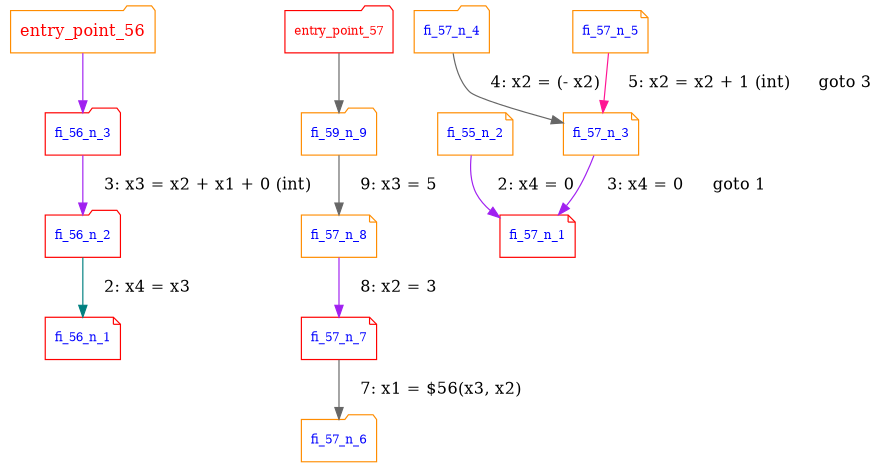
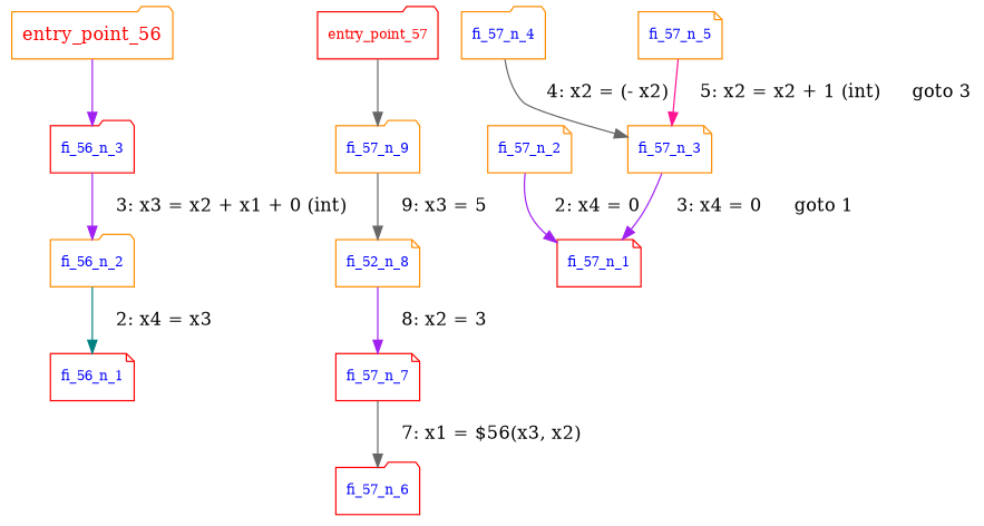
  digraph {
    node [color=darkorange fontcolor=blue shape=folder fontsize=10 peripheries=1]
    edge [color=purple dir=one fontcolor=black penwidth=1 style=filled]
    n1 [fontcolor=red label=entry_point_56 fontsize="" peripheries=""]
    fi_56_n_3 [color=red]
-   fi_56_n_2 [color=red]
+   fi_56_n_2
    fi_56_n_1 [color=red shape=note]
    n5 [color=red fontcolor=red label=entry_point_57]
-   fi_57_n_9 [label=fi_59_n_9]
-   fi_57_n_8 [shape=note]
+   fi_57_n_9
+   fi_57_n_8 [shape=note label=fi_52_n_8]
    fi_57_n_7 [color=red shape=note]
-   fi_57_n_6
+   fi_57_n_6 [color=red]
    fi_57_n_3 [shape=note]
    fi_57_n_4
    fi_57_n_5 [shape=note]
    fi_57_n_1 [color=red shape=note]
-   fi_57_n_2 [shape=note label=fi_55_n_2]
+   fi_57_n_2 [shape=note]
    n1 -> fi_56_n_3
    fi_56_n_3 -> fi_56_n_2 [label="    3:	x3 = x2 + x1 + 0 (int)"]
    fi_56_n_2 -> fi_56_n_1 [color=teal label="    2:	x4 = x3"]
    n5 -> fi_57_n_9 [color=gray40]
    fi_57_n_9 -> fi_57_n_8 [color=gray40 label="    9:	x3 = 5"]
    fi_57_n_8 -> fi_57_n_7 [label="    8:	x2 = 3"]
    fi_57_n_7 -> fi_57_n_6 [color=gray40 label="    7:	x1 = $56(x3, x2)"]
    fi_57_n_3 -> fi_57_n_1 [label="    3:	x4 = 0	goto 1"]
    fi_57_n_4 -> fi_57_n_3 [color=gray40 label="    4:	x2 = (- x2)"]
    fi_57_n_5 -> fi_57_n_3 [color=deeppink label="    5:	x2 = x2 + 1 (int)	goto 3"]
    fi_57_n_2 -> fi_57_n_1 [label="    2:	x4 = 0"]
  }
